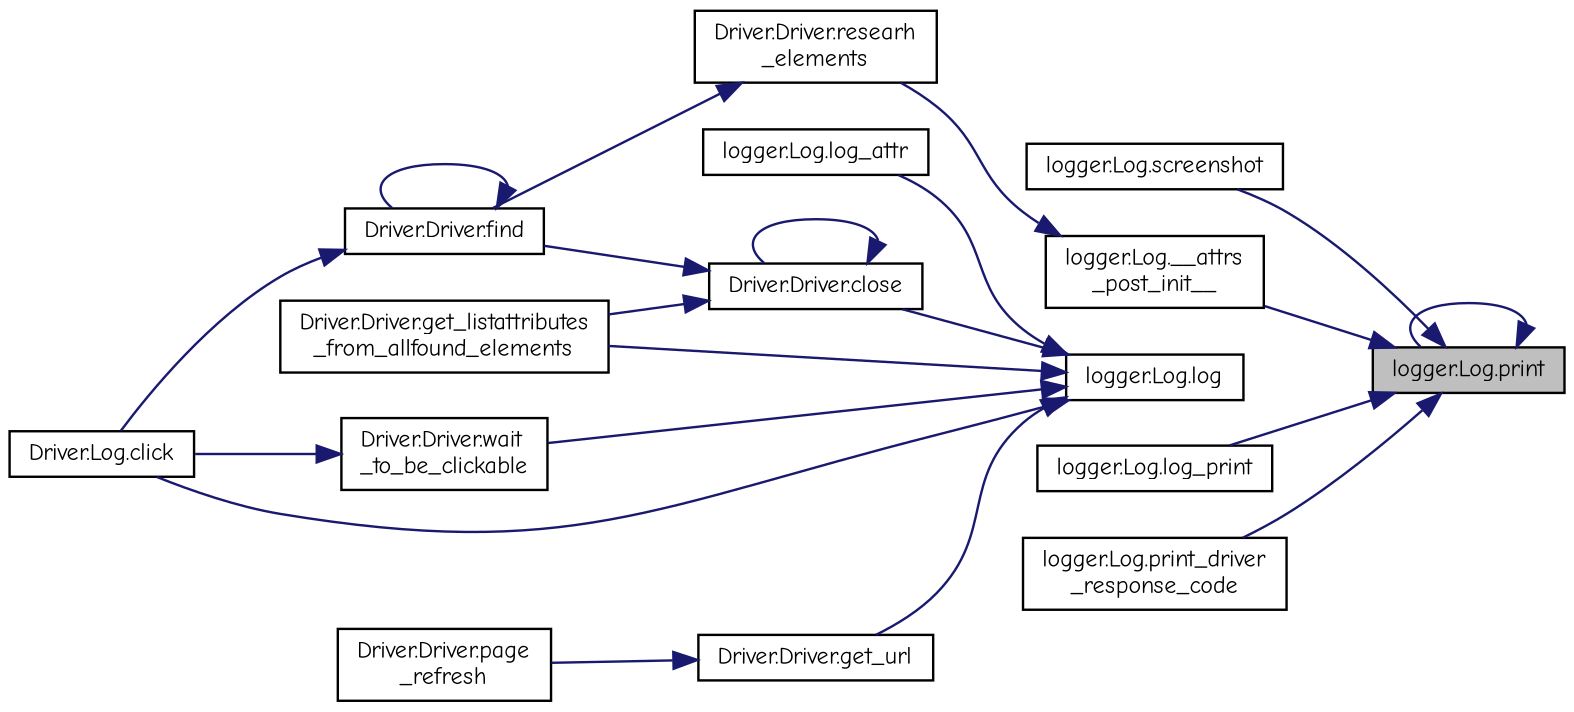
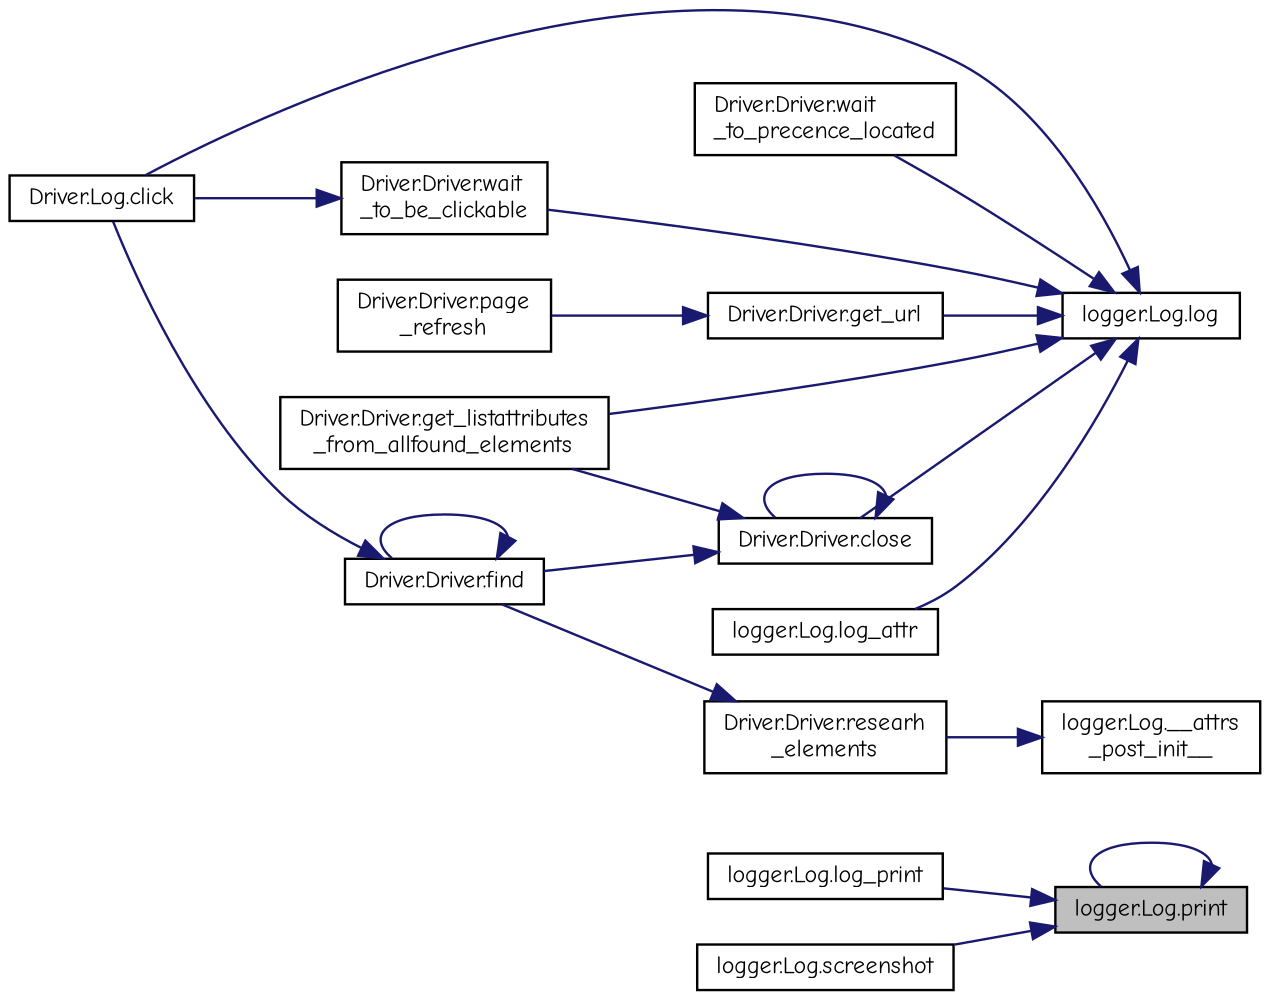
  digraph {
    fontname="Comic Neue"
    rankdir=RL
    node [color=black fillcolor=white fontname="Comic Neue" fontsize=10 shape=record style=filled]
    edge [color=midnightblue dir=back fontname="Comic Neue" fontsize=10 labelfontname=Helvetica labelfontsize=10 style=solid]
    n1 [fillcolor=grey75 fontcolor=black height=0.2 label="logger.Log.print" width=0.4]
    n2 [height=0.2 label="logger.Log.__attrs\l_post_init__" width=0.4]
    n3 [height=0.2 label="logger.Log.log_print" width=0.4]
-   n4 [height=0.2 label="logger.Log.print_driver\l_response_code" width=0.4]
    n5 [height=0.2 label="logger.Log.screenshot" width=0.4]
    n6 [height=0.2 label="Driver.Driver.researh\l_elements" width=0.4]
    n7 [height=0.2 label="logger.Log.log" width=0.4]
    n8 [height=0.2 label="Driver.Log.click" width=0.4]
    n9 [height=0.2 label="Driver.Driver.close" width=0.4]
    n10 [height=0.2 label="Driver.Driver.get_listattributes\l_from_allfound_elements" width=0.4]
    n11 [height=0.2 label="Driver.Driver.get_url" width=0.4]
    n12 [height=0.2 label="logger.Log.log_attr" width=0.4]
    n13 [height=0.2 label="Driver.Driver.wait\l_to_be_clickable" width=0.4]
+   n14 [height=0.2 label="Driver.Driver.wait\l_to_precence_located" width=0.4]
    n15 [height=0.2 label="Driver.Driver.find" width=0.4]
    n16 [height=0.2 label="Driver.Driver.page\l_refresh" width=0.4]
    n1 -> n1
-   n1 -> n2
    n1 -> n3
-   n1 -> n4
    n1 -> n5
    n2 -> n6
    n6 -> n15
    n7 -> n8
    n7 -> n9
    n7 -> n10
    n7 -> n11
    n7 -> n12
    n7 -> n13
+   n7 -> n14
    n9 -> n9
    n9 -> n10
    n9 -> n15
    n11 -> n16
    n13 -> n8
    n15 -> n8
    n15 -> n15
  }
